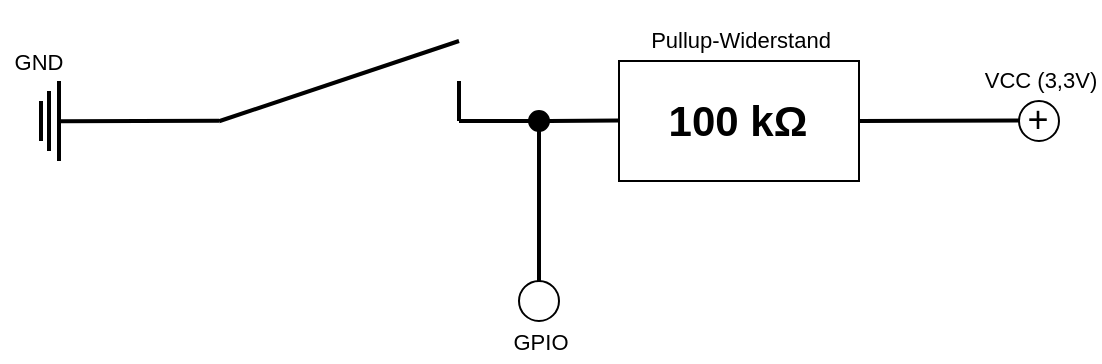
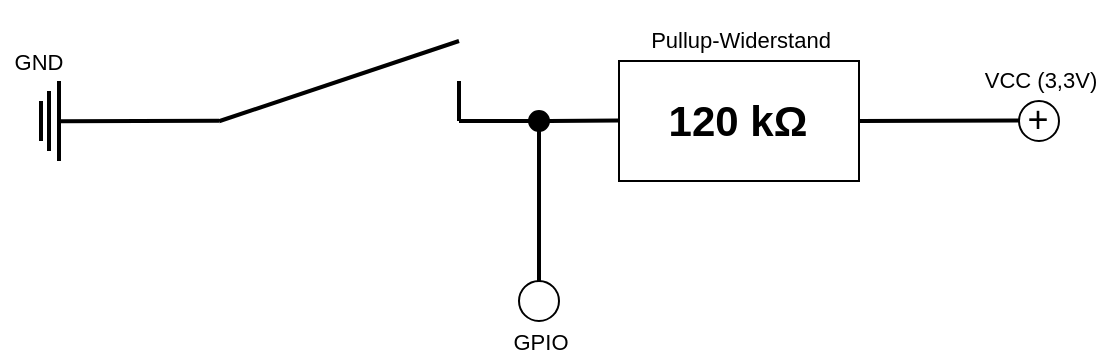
  <mxCell id="0" />
  <mxCell id="1" parent="0" />
- <mxCell id="2" value="100 kΩ" style="rounded=0;whiteSpace=wrap;html=1;fontStyle=1;fontSize=21;" vertex="1" parent="1"><mxGeometry x="309" y="30" width="120" height="60" as="geometry" /></mxCell>
+ <mxCell id="2" value="120 kΩ" style="rounded=0;whiteSpace=wrap;html=1;fontStyle=1;fontSize=21;" vertex="1" parent="1"><mxGeometry x="309" y="30" width="120" height="60" as="geometry" /></mxCell>
  <mxCell id="3" value="" style="endArrow=none;html=1;rounded=0;strokeWidth=2;" edge="1" parent="1" source="18"><mxGeometry width="50" height="50" relative="1" as="geometry"><mxPoint x="229" y="60" as="sourcePoint" /><mxPoint x="309" y="59.76" as="targetPoint" /></mxGeometry></mxCell>
  <mxCell id="4" value="Pullup-Widerstand" style="edgeLabel;html=1;align=center;verticalAlign=middle;resizable=0;points=[];" vertex="1" connectable="0" parent="3"><mxGeometry x="-0.084" y="-1" relative="1" as="geometry"><mxPoint x="79" y="-41" as="offset" /></mxGeometry></mxCell>
  <mxCell id="5" value="" style="endArrow=none;html=1;rounded=0;strokeWidth=2;" edge="1" parent="1"><mxGeometry width="50" height="50" relative="1" as="geometry"><mxPoint x="429" y="60" as="sourcePoint" /><mxPoint x="509" y="59.76" as="targetPoint" /></mxGeometry></mxCell>
  <mxCell id="6" value="VCC (3,3V)" style="edgeLabel;html=1;align=center;verticalAlign=middle;resizable=0;points=[];" vertex="1" connectable="0" parent="5"><mxGeometry x="0.294" y="-1" relative="1" as="geometry"><mxPoint x="38" y="-21" as="offset" /></mxGeometry></mxCell>
  <mxCell id="7" value="+" style="ellipse;whiteSpace=wrap;html=1;aspect=fixed;fontSize=18;" vertex="1" parent="1"><mxGeometry x="509" y="50" width="20" height="20" as="geometry" /></mxCell>
  <mxCell id="8" value="" style="endArrow=none;html=1;rounded=0;strokeWidth=2;" edge="1" parent="1"><mxGeometry width="50" height="50" relative="1" as="geometry"><mxPoint x="229" y="60" as="sourcePoint" /><mxPoint x="229" y="40" as="targetPoint" /></mxGeometry></mxCell>
  <mxCell id="9" value="" style="endArrow=none;html=1;rounded=0;strokeWidth=2;" edge="1" parent="1"><mxGeometry width="50" height="50" relative="1" as="geometry"><mxPoint x="29" y="80" as="sourcePoint" /><mxPoint x="29" y="40" as="targetPoint" /></mxGeometry></mxCell>
  <mxCell id="10" value="" style="endArrow=none;html=1;rounded=0;strokeWidth=2;" edge="1" parent="1"><mxGeometry width="50" height="50" relative="1" as="geometry"><mxPoint x="109" y="60.12" as="sourcePoint" /><mxPoint x="229" y="20" as="targetPoint" /></mxGeometry></mxCell>
  <mxCell id="11" value="" style="endArrow=none;html=1;rounded=0;strokeWidth=2;" edge="1" parent="1"><mxGeometry width="50" height="50" relative="1" as="geometry"><mxPoint x="29" y="60.12" as="sourcePoint" /><mxPoint x="109" y="59.88" as="targetPoint" /></mxGeometry></mxCell>
  <mxCell id="12" value="GND" style="edgeLabel;html=1;align=center;verticalAlign=middle;resizable=0;points=[];" vertex="1" connectable="0" parent="11"><mxGeometry x="-0.774" relative="1" as="geometry"><mxPoint x="-19" y="-30" as="offset" /></mxGeometry></mxCell>
  <mxCell id="13" value="" style="endArrow=none;html=1;rounded=0;strokeWidth=2;" edge="1" parent="1"><mxGeometry width="50" height="50" relative="1" as="geometry"><mxPoint x="24" y="75" as="sourcePoint" /><mxPoint x="24" y="45" as="targetPoint" /></mxGeometry></mxCell>
  <mxCell id="14" value="" style="endArrow=none;html=1;rounded=0;strokeWidth=2;" edge="1" parent="1"><mxGeometry width="50" height="50" relative="1" as="geometry"><mxPoint x="20" y="70" as="sourcePoint" /><mxPoint x="20" y="50" as="targetPoint" /></mxGeometry></mxCell>
  <mxCell id="15" value="" style="endArrow=none;html=1;rounded=0;strokeWidth=2;" edge="1" parent="1"><mxGeometry width="50" height="50" relative="1" as="geometry"><mxPoint x="269" y="140" as="sourcePoint" /><mxPoint x="269" y="59.76" as="targetPoint" /></mxGeometry></mxCell>
  <mxCell id="16" value="GPIO" style="edgeLabel;html=1;align=center;verticalAlign=middle;resizable=0;points=[];" vertex="1" connectable="0" parent="15"><mxGeometry x="-0.501" y="-1" relative="1" as="geometry"><mxPoint x="-1" y="50" as="offset" /></mxGeometry></mxCell>
  <mxCell id="17" value="" style="endArrow=none;html=1;rounded=0;strokeWidth=2;" edge="1" parent="1" target="18"><mxGeometry width="50" height="50" relative="1" as="geometry"><mxPoint x="229" y="60" as="sourcePoint" /><mxPoint x="309" y="59.76" as="targetPoint" /></mxGeometry></mxCell>
  <mxCell id="18" value="" style="ellipse;whiteSpace=wrap;html=1;aspect=fixed;fillColor=#000000;" vertex="1" parent="1"><mxGeometry x="264" y="55" width="10" height="10" as="geometry" /></mxCell>
  <mxCell id="19" value="" style="ellipse;whiteSpace=wrap;html=1;aspect=fixed;fontSize=18;" vertex="1" parent="1"><mxGeometry x="259" y="140" width="20" height="20" as="geometry" /></mxCell>
